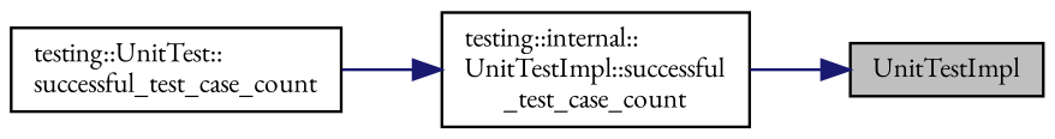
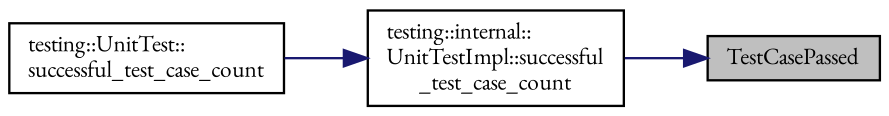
  digraph {
    rankdir=RL
    fontname="EB Garamond"
    node [color=black fontname="EB Garamond" fontsize=10 shape=record]
    edge [color=midnightblue dir=back fontname="EB Garamond" fontsize=10 labelfontname=Helvetica labelfontsize=10 style=solid]
-   n1 [fillcolor=grey75 fontcolor=black height=0.2 label=UnitTestImpl style=filled width=0.4]
+   n1 [fillcolor=grey75 fontcolor=black height=0.2 label=TestCasePassed style=filled width=0.4]
    n2 [height=0.2 label="testing::internal::\lUnitTestImpl::successful\l_test_case_count" width=0.4]
    n3 [height=0.2 label="testing::UnitTest::\lsuccessful_test_case_count" width=0.4]
    n1 -> n2
    n2 -> n3
  }
